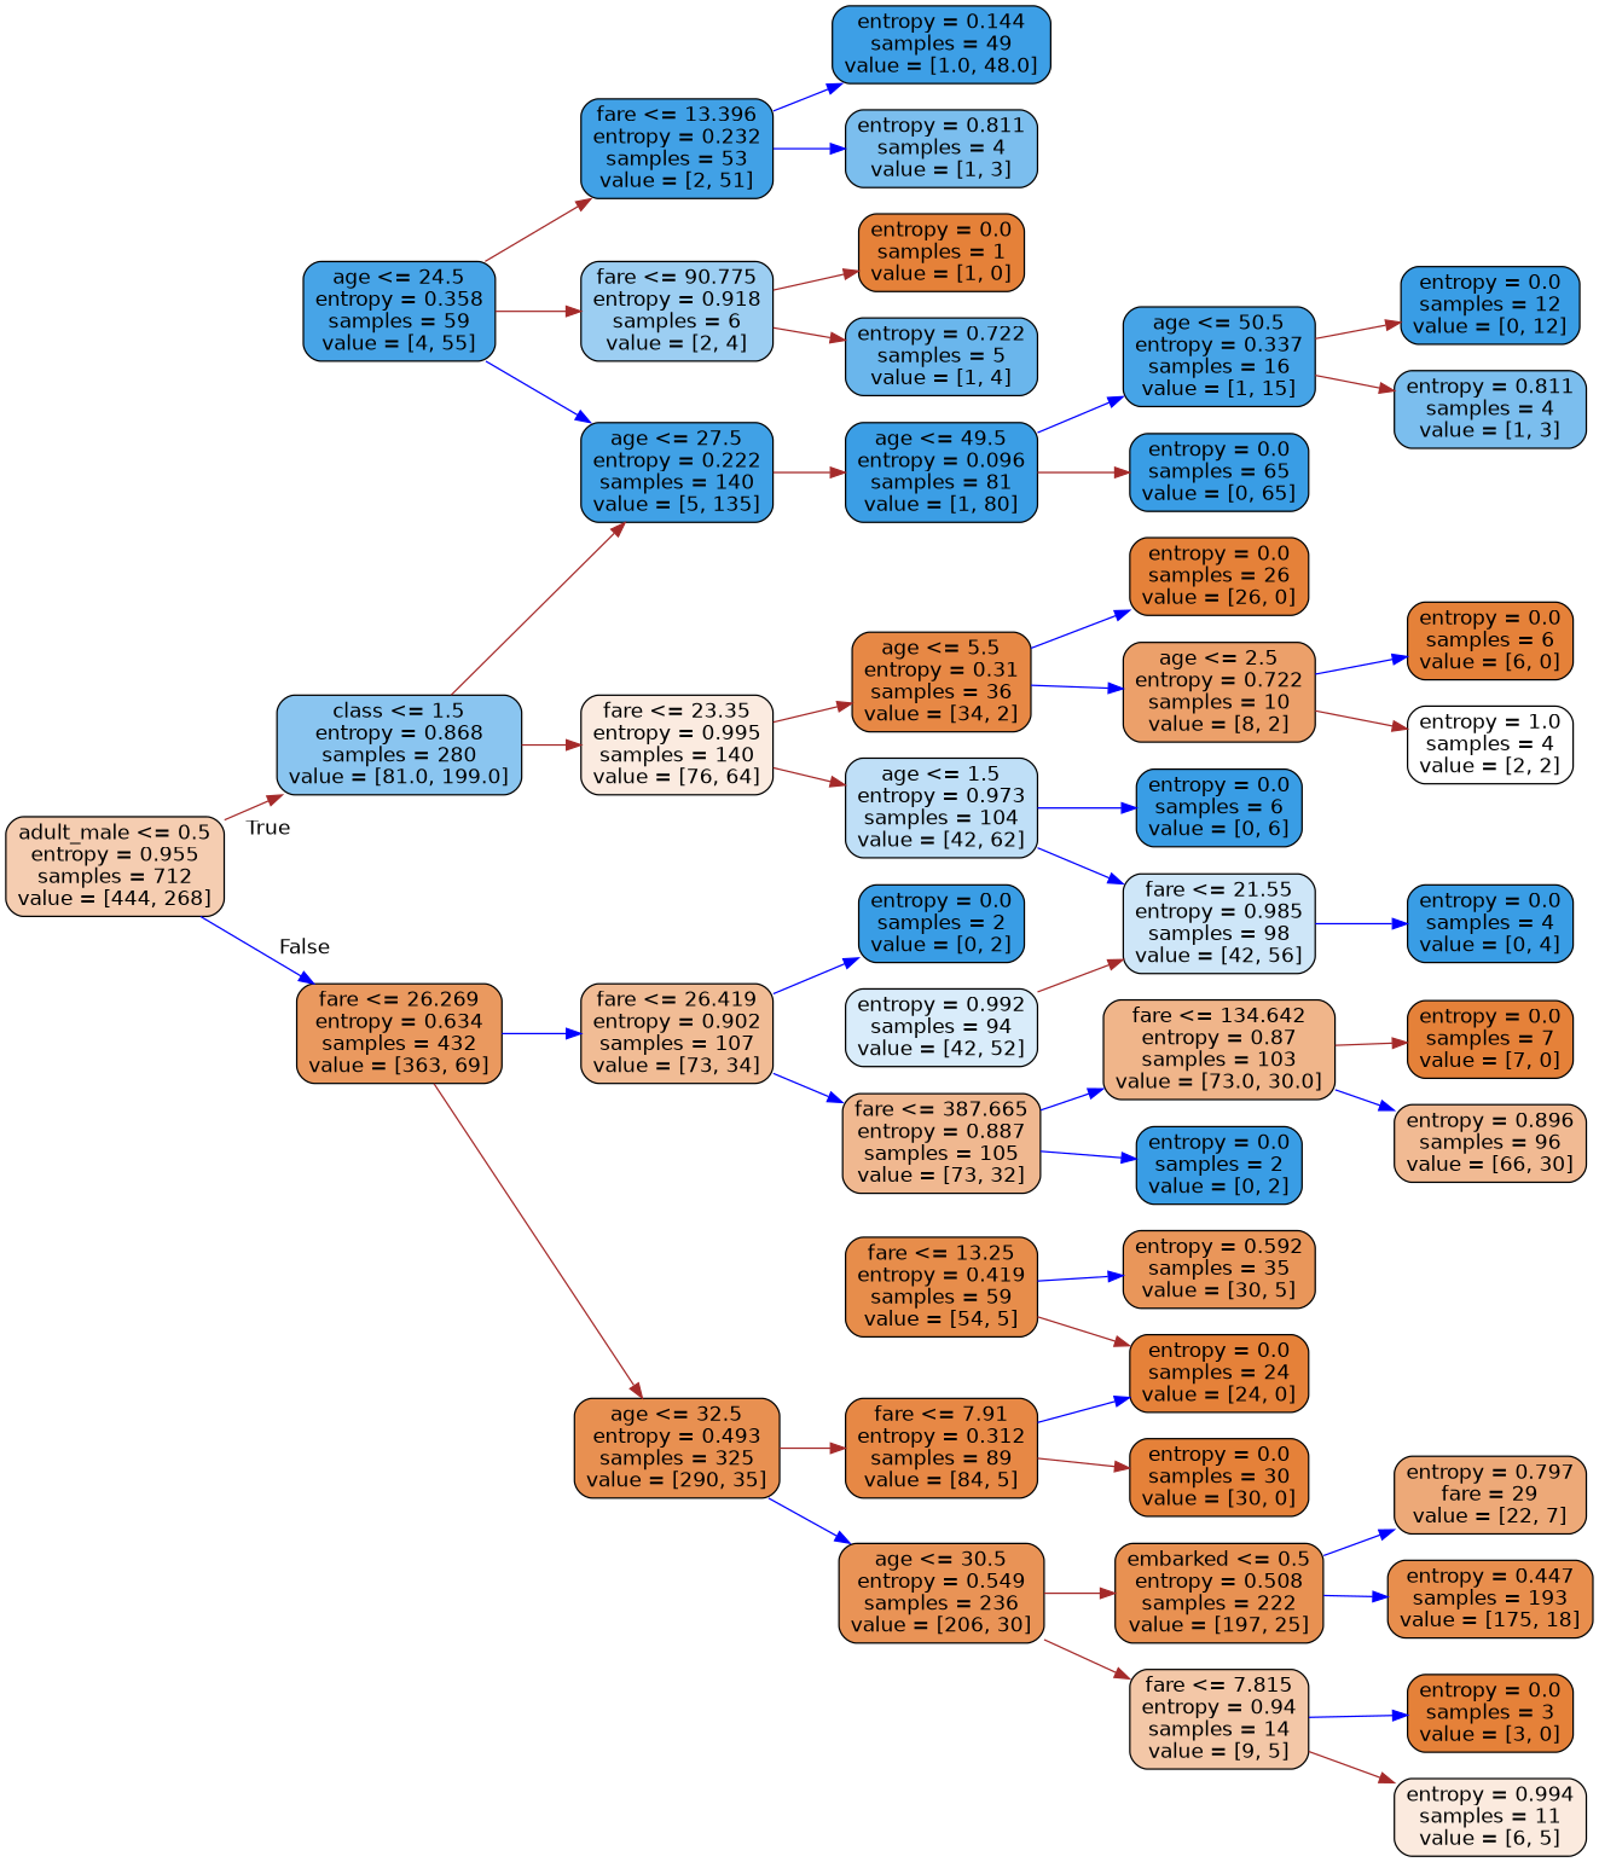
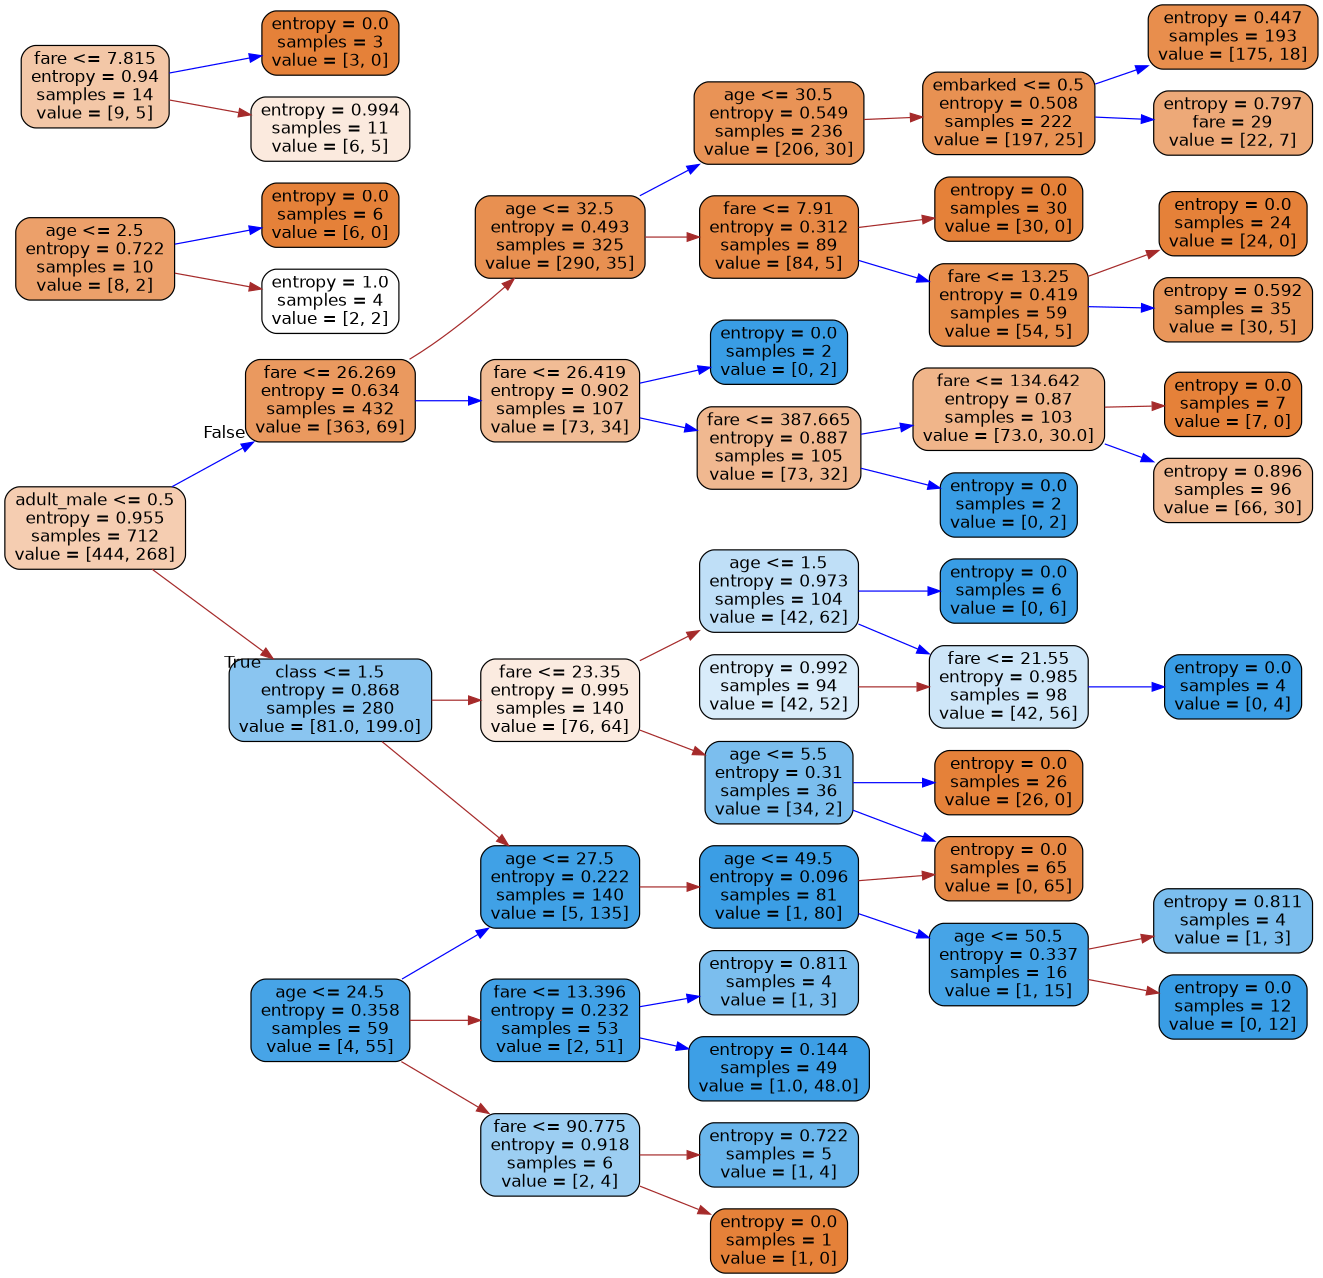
  digraph {
    rankdir=LR
    node [color=black fillcolor="#e58139" fontname=helvetica shape=box style="filled, rounded"]
    edge [color=brown fontname=helvetica]
    n1 [fillcolor="#f5cdb1" label="adult_male <= 0.5\nentropy = 0.955\nsamples = 712\nvalue = [444, 268]"]
    n2 [fillcolor="#8ac5f0" label="class <= 1.5\nentropy = 0.868\nsamples = 280\nvalue = [81.0, 199.0]"]
    n3 [fillcolor="#ea995f" label="fare <= 26.269\nentropy = 0.634\nsamples = 432\nvalue = [363, 69]"]
    n4 [fillcolor="#40a1e6" label="age <= 27.5\nentropy = 0.222\nsamples = 140\nvalue = [5, 135]"]
    n5 [fillcolor="#fbebe0" label="fare <= 23.35\nentropy = 0.995\nsamples = 140\nvalue = [76, 64]"]
    n6 [fillcolor="#e89051" label="age <= 32.5\nentropy = 0.493\nsamples = 325\nvalue = [290, 35]"]
    n7 [fillcolor="#f1bc95" label="fare <= 26.419\nentropy = 0.902\nsamples = 107\nvalue = [73, 34]"]
    n8 [fillcolor="#3b9ee5" label="age <= 49.5\nentropy = 0.096\nsamples = 81\nvalue = [1, 80]"]
    n9 [fillcolor="#bfdff7" label="age <= 1.5\nentropy = 0.973\nsamples = 104\nvalue = [42, 62]"]
-   n10 [fillcolor="#e78845" label="age <= 5.5\nentropy = 0.31\nsamples = 36\nvalue = [34, 2]"]
+   n10 [fillcolor="#7bbeee" label="age <= 5.5\nentropy = 0.31\nsamples = 36\nvalue = [34, 2]"]
    n11 [fillcolor="#47a4e7" label="age <= 24.5\nentropy = 0.358\nsamples = 59\nvalue = [4, 55]"]
    n12 [fillcolor="#41a1e6" label="fare <= 13.396\nentropy = 0.232\nsamples = 53\nvalue = [2, 51]"]
    n13 [fillcolor="#9ccef2" label="fare <= 90.775\nentropy = 0.918\nsamples = 6\nvalue = [2, 4]"]
-   n14 [fillcolor="#399de5" label="entropy = 0.0\nsamples = 65\nvalue = [0, 65]"]
+   n14 [fillcolor="#e78845" label="entropy = 0.0\nsamples = 65\nvalue = [0, 65]"]
    n15 [fillcolor="#46a4e7" label="age <= 50.5\nentropy = 0.337\nsamples = 16\nvalue = [1, 15]"]
    n16 [fillcolor="#7bbeee" label="entropy = 0.811\nsamples = 4\nvalue = [1, 3]"]
    n17 [fillcolor="#3d9fe6" label="entropy = 0.144\nsamples = 49\nvalue = [1.0, 48.0]"]
    n18 [fillcolor="#6ab6ec" label="entropy = 0.722\nsamples = 5\nvalue = [1, 4]"]
    n19 [label="entropy = 0.0\nsamples = 1\nvalue = [1, 0]"]
    n20 [fillcolor="#7bbeee" label="entropy = 0.811\nsamples = 4\nvalue = [1, 3]"]
    n21 [fillcolor="#399de5" label="entropy = 0.0\nsamples = 12\nvalue = [0, 12]"]
    n22 [fillcolor="#399de5" label="entropy = 0.0\nsamples = 6\nvalue = [0, 6]"]
    n23 [fillcolor="#cee6f8" label="fare <= 21.55\nentropy = 0.985\nsamples = 98\nvalue = [42, 56]"]
    n24 [fillcolor="#eca06a" label="age <= 2.5\nentropy = 0.722\nsamples = 10\nvalue = [8, 2]"]
    n25 [label="entropy = 0.0\nsamples = 26\nvalue = [26, 0]"]
    n26 [fillcolor="#399de5" label="entropy = 0.0\nsamples = 4\nvalue = [0, 4]"]
    n27 [fillcolor="#d9ecfa" label="entropy = 0.992\nsamples = 94\nvalue = [42, 52]"]
    n28 [label="entropy = 0.0\nsamples = 6\nvalue = [6, 0]"]
    n29 [fillcolor="#ffffff" label="entropy = 1.0\nsamples = 4\nvalue = [2, 2]"]
    n30 [fillcolor="#e99356" label="age <= 30.5\nentropy = 0.549\nsamples = 236\nvalue = [206, 30]"]
    n31 [fillcolor="#e78845" label="fare <= 7.91\nentropy = 0.312\nsamples = 89\nvalue = [84, 5]"]
    n32 [fillcolor="#399de5" label="entropy = 0.0\nsamples = 2\nvalue = [0, 2]"]
    n33 [fillcolor="#f0b890" label="fare <= 387.665\nentropy = 0.887\nsamples = 105\nvalue = [73, 32]"]
    n34 [fillcolor="#e89152" label="embarked <= 0.5\nentropy = 0.508\nsamples = 222\nvalue = [197, 25]"]
    n35 [fillcolor="#f3c7a7" label="fare <= 7.815\nentropy = 0.94\nsamples = 14\nvalue = [9, 5]"]
    n36 [label="entropy = 0.0\nsamples = 30\nvalue = [30, 0]"]
    n37 [fillcolor="#e78d4b" label="fare <= 13.25\nentropy = 0.419\nsamples = 59\nvalue = [54, 5]"]
    n38 [fillcolor="#eda978" label="entropy = 0.797\nfare = 29\nvalue = [22, 7]"]
    n39 [fillcolor="#e88e4d" label="entropy = 0.447\nsamples = 193\nvalue = [175, 18]"]
    n40 [label="entropy = 0.0\nsamples = 3\nvalue = [3, 0]"]
    n41 [fillcolor="#fbeade" label="entropy = 0.994\nsamples = 11\nvalue = [6, 5]"]
    n42 [fillcolor="#e9965a" label="entropy = 0.592\nsamples = 35\nvalue = [30, 5]"]
    n43 [label="entropy = 0.0\nsamples = 24\nvalue = [24, 0]"]
    n44 [fillcolor="#f0b58a" label="fare <= 134.642\nentropy = 0.87\nsamples = 103\nvalue = [73.0, 30.0]"]
    n45 [fillcolor="#399de5" label="entropy = 0.0\nsamples = 2\nvalue = [0, 2]"]
    n46 [fillcolor="#f1ba93" label="entropy = 0.896\nsamples = 96\nvalue = [66, 30]"]
    n47 [label="entropy = 0.0\nsamples = 7\nvalue = [7, 0]"]
    n1 -> n2 [headlabel=True labelangle=45 labeldistance=2.5]
    n1 -> n3 [color=blue headlabel=False labelangle=-45 labeldistance=2.5]
    n2 -> n4
    n2 -> n5
    n3 -> n6
    n3 -> n7 [color=blue]
    n4 -> n8
    n5 -> n9
    n5 -> n10
    n6 -> n30 [color=blue]
    n6 -> n31
    n7 -> n32 [color=blue]
    n7 -> n33 [color=blue]
    n8 -> n14
    n8 -> n15 [color=blue]
    n9 -> n22 [color=blue]
    n9 -> n23 [color=blue]
-   n10 -> n24 [color=blue]
+   n10 -> n14 [color=blue]
    n10 -> n25 [color=blue]
    n11 -> n4 [color=blue]
    n11 -> n12
    n11 -> n13
    n12 -> n16 [color=blue]
    n12 -> n17 [color=blue]
    n13 -> n18
    n13 -> n19
    n15 -> n20
    n15 -> n21
    n23 -> n26 [color=blue]
    n24 -> n28 [color=blue]
    n24 -> n29
    n27 -> n23
    n30 -> n34
-   n30 -> n35
    n31 -> n36
-   n31 -> n43 [color=blue]
+   n31 -> n37 [color=blue]
    n33 -> n44 [color=blue]
    n33 -> n45 [color=blue]
    n34 -> n38 [color=blue]
    n34 -> n39 [color=blue]
    n35 -> n40 [color=blue]
    n35 -> n41
    n37 -> n42 [color=blue]
    n37 -> n43
    n44 -> n46 [color=blue]
    n44 -> n47
  }
